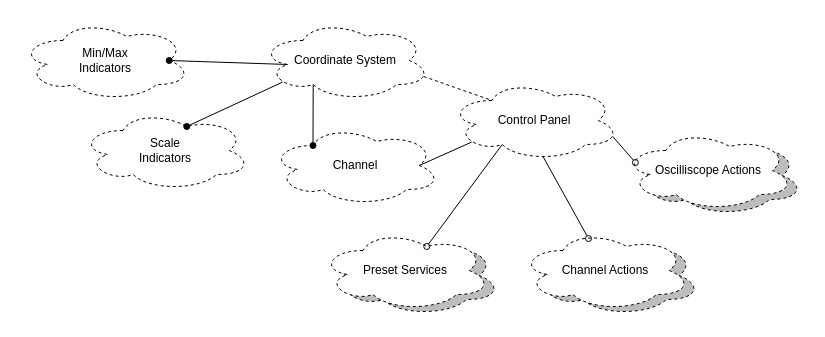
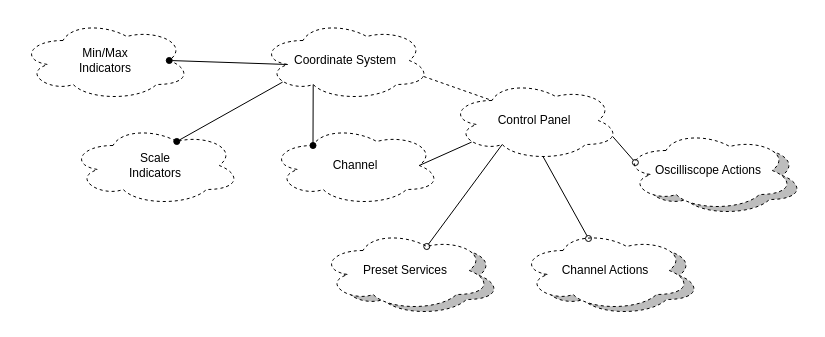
  <mxCell id="0" />
  <mxCell id="1" parent="0" />
  <mxCell id="2" value="Channel" style="ellipse;shape=cloud;whiteSpace=wrap;html=1;dashed=1;" vertex="1" parent="1"><mxGeometry x="270" y="125" width="170" height="80" as="geometry" /></mxCell>
  <mxCell id="3" value="" style="ellipse;shape=cloud;whiteSpace=wrap;html=1;dashed=1;fillColor=#BDBDBD;" vertex="1" parent="1"><mxGeometry x="530" y="235" width="170" height="80" as="geometry" /></mxCell>
  <mxCell id="4" value="Channel Actions" style="ellipse;shape=cloud;whiteSpace=wrap;html=1;dashed=1;" vertex="1" parent="1"><mxGeometry x="520" y="230" width="170" height="80" as="geometry" /></mxCell>
  <mxCell id="5" value="" style="ellipse;shape=cloud;whiteSpace=wrap;html=1;dashed=1;fillColor=#BDBDBD;" vertex="1" parent="1"><mxGeometry x="330" y="235" width="170" height="80" as="geometry" /></mxCell>
  <mxCell id="6" value="Preset Services" style="ellipse;shape=cloud;whiteSpace=wrap;html=1;dashed=1;" vertex="1" parent="1"><mxGeometry x="320" y="230" width="170" height="80" as="geometry" /></mxCell>
  <mxCell id="7" value="Coordinate System" style="ellipse;shape=cloud;whiteSpace=wrap;html=1;dashed=1;" vertex="1" parent="1"><mxGeometry x="260" y="20" width="170" height="80" as="geometry" /></mxCell>
  <mxCell id="8" value="" style="endArrow=none;html=1;rounded=0;startArrow=oval;startFill=1;entryX=0.31;entryY=0.8;entryDx=0;entryDy=0;entryPerimeter=0;exitX=0.25;exitY=0.25;exitDx=0;exitDy=0;exitPerimeter=0;" edge="1" parent="1" source="2" target="7"><mxGeometry width="50" height="50" relative="1" as="geometry"><mxPoint x="1070" y="490" as="sourcePoint" /><mxPoint x="1120" y="440" as="targetPoint" /></mxGeometry></mxCell>
  <mxCell id="9" value="" style="endArrow=none;html=1;rounded=0;startArrow=oval;startFill=0;entryX=0.55;entryY=0.95;entryDx=0;entryDy=0;entryPerimeter=0;exitX=0.4;exitY=0.1;exitDx=0;exitDy=0;exitPerimeter=0;" edge="1" parent="1" source="4" target="10"><mxGeometry width="50" height="50" relative="1" as="geometry"><mxPoint x="885" y="280" as="sourcePoint" /><mxPoint x="664" y="180" as="targetPoint" /></mxGeometry></mxCell>
  <mxCell id="10" value="Control Panel" style="ellipse;shape=cloud;whiteSpace=wrap;html=1;dashed=1;" vertex="1" parent="1"><mxGeometry x="449" y="80" width="170" height="80" as="geometry" /></mxCell>
  <mxCell id="11" value="" style="endArrow=none;html=1;rounded=0;startArrow=oval;startFill=0;entryX=0.31;entryY=0.8;entryDx=0;entryDy=0;entryPerimeter=0;exitX=0.625;exitY=0.2;exitDx=0;exitDy=0;exitPerimeter=0;" edge="1" parent="1" source="6" target="10"><mxGeometry width="50" height="50" relative="1" as="geometry"><mxPoint x="662.539" y="248.164" as="sourcePoint" /><mxPoint x="595.514" y="206.817" as="targetPoint" /></mxGeometry></mxCell>
  <mxCell id="12" value="" style="endArrow=none;html=1;rounded=0;exitX=0.875;exitY=0.5;exitDx=0;exitDy=0;exitPerimeter=0;entryX=0.13;entryY=0.77;entryDx=0;entryDy=0;entryPerimeter=0;" edge="1" parent="1" source="2" target="10"><mxGeometry width="50" height="50" relative="1" as="geometry"><mxPoint x="355" y="250" as="sourcePoint" /><mxPoint x="355" y="215" as="targetPoint" /></mxGeometry></mxCell>
  <mxCell id="13" value="" style="endArrow=none;html=1;rounded=0;entryX=0.25;entryY=0.25;entryDx=0;entryDy=0;entryPerimeter=0;exitX=0.96;exitY=0.7;exitDx=0;exitDy=0;exitPerimeter=0;dashed=1;" edge="1" parent="1" source="7" target="10"><mxGeometry width="50" height="50" relative="1" as="geometry"><mxPoint x="440" y="175" as="sourcePoint" /><mxPoint x="459" y="175" as="targetPoint" /></mxGeometry></mxCell>
- <mxCell id="14" value="Scale&lt;br&gt;Indicators" style="ellipse;shape=cloud;whiteSpace=wrap;html=1;dashed=1;" vertex="1" parent="1"><mxGeometry x="80" y="110" width="170" height="80" as="geometry" /></mxCell>
+ <mxCell id="14" value="Scale&lt;br&gt;Indicators" style="ellipse;shape=cloud;whiteSpace=wrap;html=1;dashed=1;" vertex="1" parent="1"><mxGeometry x="70" y="125" width="170" height="80" as="geometry" /></mxCell>
  <mxCell id="15" value="Min/Max&lt;br&gt;Indicators" style="ellipse;shape=cloud;whiteSpace=wrap;html=1;dashed=1;" vertex="1" parent="1"><mxGeometry x="20" y="20" width="170" height="80" as="geometry" /></mxCell>
  <mxCell id="16" value="" style="endArrow=none;html=1;rounded=0;startArrow=oval;startFill=1;exitX=0.625;exitY=0.2;exitDx=0;exitDy=0;exitPerimeter=0;entryX=0.13;entryY=0.77;entryDx=0;entryDy=0;entryPerimeter=0;" edge="1" parent="1" source="14" target="7"><mxGeometry width="50" height="50" relative="1" as="geometry"><mxPoint x="355" y="135" as="sourcePoint" /><mxPoint x="355" y="110" as="targetPoint" /></mxGeometry></mxCell>
  <mxCell id="17" value="" style="endArrow=none;html=1;rounded=0;startArrow=oval;startFill=1;exitX=0.875;exitY=0.5;exitDx=0;exitDy=0;exitPerimeter=0;entryX=0.16;entryY=0.55;entryDx=0;entryDy=0;entryPerimeter=0;" edge="1" parent="1" source="15" target="7"><mxGeometry width="50" height="50" relative="1" as="geometry"><mxPoint x="365" y="145" as="sourcePoint" /><mxPoint x="365" y="120" as="targetPoint" /></mxGeometry></mxCell>
  <mxCell id="18" value="" style="ellipse;shape=cloud;whiteSpace=wrap;html=1;dashed=1;fillColor=#BDBDBD;" vertex="1" parent="1"><mxGeometry x="633" y="135" width="170" height="80" as="geometry" /></mxCell>
  <mxCell id="19" value="Oscilliscope Actions" style="ellipse;shape=cloud;whiteSpace=wrap;html=1;dashed=1;" vertex="1" parent="1"><mxGeometry x="623" y="130" width="170" height="80" as="geometry" /></mxCell>
  <mxCell id="20" value="" style="endArrow=none;html=1;rounded=0;startArrow=oval;startFill=0;entryX=0.96;entryY=0.7;entryDx=0;entryDy=0;entryPerimeter=0;exitX=0.07;exitY=0.4;exitDx=0;exitDy=0;exitPerimeter=0;" edge="1" parent="1" source="19" target="10"><mxGeometry width="50" height="50" relative="1" as="geometry"><mxPoint x="598" y="248" as="sourcePoint" /><mxPoint x="552.5" y="166" as="targetPoint" /></mxGeometry></mxCell>
